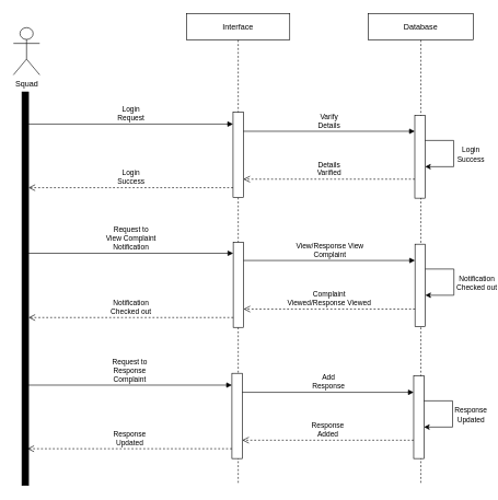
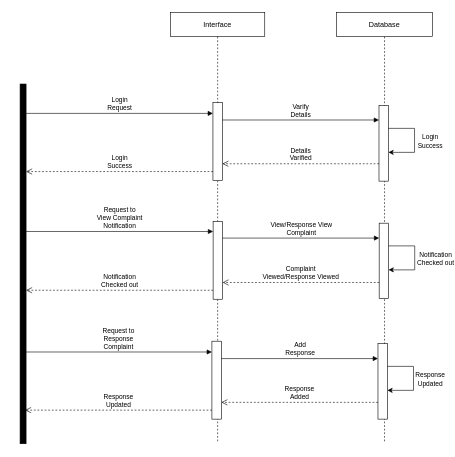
  <mxCell id="0" />
  <mxCell id="1" parent="0" />
  <mxCell id="2" value="" style="html=1;points=[[0,0,0,0,5],[0,1,0,0,-5],[1,0,0,0,5],[1,1,0,0,-5]];perimeter=orthogonalPerimeter;outlineConnect=0;targetShapes=umlLifeline;portConstraint=eastwest;newEdgeStyle={&quot;curved&quot;:0,&quot;rounded&quot;:0};fillColor=#000000;" parent="1" vertex="1"><mxGeometry x="33" y="139" width="10" height="600" as="geometry" /></mxCell>
- <mxCell id="3" value="Squad" style="shape=umlActor;verticalLabelPosition=bottom;verticalAlign=top;html=1;" parent="1" vertex="1"><mxGeometry x="20" y="41" width="40" height="72" as="geometry" /></mxCell>
  <mxCell id="4" value="Interface" style="shape=umlLifeline;perimeter=lifelinePerimeter;whiteSpace=wrap;html=1;container=0;dropTarget=0;collapsible=0;recursiveResize=0;outlineConnect=0;portConstraint=eastwest;newEdgeStyle={&quot;edgeStyle&quot;:&quot;elbowEdgeStyle&quot;,&quot;elbow&quot;:&quot;vertical&quot;,&quot;curved&quot;:0,&quot;rounded&quot;:0};" parent="1" vertex="1"><mxGeometry x="284" y="20" width="157.14" height="718" as="geometry" /></mxCell>
  <mxCell id="5" value="" style="html=1;points=[];perimeter=orthogonalPerimeter;outlineConnect=0;targetShapes=umlLifeline;portConstraint=eastwest;newEdgeStyle={&quot;edgeStyle&quot;:&quot;elbowEdgeStyle&quot;,&quot;elbow&quot;:&quot;vertical&quot;,&quot;curved&quot;:0,&quot;rounded&quot;:0};" parent="4" vertex="1"><mxGeometry x="70.71" y="150" width="15.71" height="130" as="geometry" /></mxCell>
  <mxCell id="6" value="Database" style="shape=umlLifeline;perimeter=lifelinePerimeter;whiteSpace=wrap;html=1;container=0;dropTarget=0;collapsible=0;recursiveResize=0;outlineConnect=0;portConstraint=eastwest;newEdgeStyle={&quot;edgeStyle&quot;:&quot;elbowEdgeStyle&quot;,&quot;elbow&quot;:&quot;vertical&quot;,&quot;curved&quot;:0,&quot;rounded&quot;:0};" parent="1" vertex="1"><mxGeometry x="561" y="20" width="160" height="717" as="geometry" /></mxCell>
  <mxCell id="7" value="" style="html=1;points=[];perimeter=orthogonalPerimeter;outlineConnect=0;targetShapes=umlLifeline;portConstraint=eastwest;newEdgeStyle={&quot;edgeStyle&quot;:&quot;elbowEdgeStyle&quot;,&quot;elbow&quot;:&quot;vertical&quot;,&quot;curved&quot;:0,&quot;rounded&quot;:0};" parent="6" vertex="1"><mxGeometry x="70.71" y="155.13" width="15.71" height="125.87" as="geometry" /></mxCell>
  <mxCell id="8" value="" style="edgeStyle=none;orthogonalLoop=1;jettySize=auto;html=1;rounded=0;" parent="6" edge="1"><mxGeometry width="100" relative="1" as="geometry"><mxPoint x="86.42" y="193" as="sourcePoint" /><mxPoint x="86.42" y="233" as="targetPoint" /><Array as="points"><mxPoint x="130" y="193" /><mxPoint x="130" y="233" /></Array></mxGeometry></mxCell>
  <mxCell id="9" value="Login&lt;br&gt;Success" style="edgeLabel;html=1;align=center;verticalAlign=middle;resizable=0;points=[];" parent="8" vertex="1" connectable="0"><mxGeometry x="0.016" y="2" relative="1" as="geometry"><mxPoint x="23" as="offset" /></mxGeometry></mxCell>
  <mxCell id="10" value="Login&lt;br&gt;Success" style="html=1;verticalAlign=bottom;endArrow=open;dashed=1;endSize=8;curved=0;rounded=0;" parent="1" source="5" edge="1"><mxGeometry relative="1" as="geometry"><mxPoint x="333" y="285" as="sourcePoint" /><mxPoint x="43" y="285" as="targetPoint" /></mxGeometry></mxCell>
  <mxCell id="11" value="Details&lt;br&gt;Varified" style="html=1;verticalAlign=bottom;endArrow=open;dashed=1;endSize=8;curved=0;rounded=0;" parent="1" source="7" edge="1"><mxGeometry relative="1" as="geometry"><mxPoint x="623" y="279" as="sourcePoint" /><mxPoint x="370.42" y="272" as="targetPoint" /></mxGeometry></mxCell>
  <mxCell id="12" value="Login&lt;br&gt;Request" style="html=1;verticalAlign=bottom;endArrow=block;curved=0;rounded=0;" parent="1" edge="1"><mxGeometry width="80" relative="1" as="geometry"><mxPoint x="43" y="188" as="sourcePoint" /><mxPoint x="354.71" y="188" as="targetPoint" /></mxGeometry></mxCell>
  <mxCell id="13" value="Varify&lt;br&gt;Details" style="html=1;verticalAlign=bottom;endArrow=block;curved=0;rounded=0;" parent="1" edge="1"><mxGeometry width="80" relative="1" as="geometry"><mxPoint x="370.42" y="199" as="sourcePoint" /><mxPoint x="631.71" y="199" as="targetPoint" /></mxGeometry></mxCell>
  <mxCell id="14" value="" style="html=1;points=[];perimeter=orthogonalPerimeter;outlineConnect=0;targetShapes=umlLifeline;portConstraint=eastwest;newEdgeStyle={&quot;edgeStyle&quot;:&quot;elbowEdgeStyle&quot;,&quot;elbow&quot;:&quot;vertical&quot;,&quot;curved&quot;:0,&quot;rounded&quot;:0};" parent="1" vertex="1"><mxGeometry x="355" y="368" width="15.71" height="130" as="geometry" /></mxCell>
  <mxCell id="15" value="" style="html=1;points=[];perimeter=orthogonalPerimeter;outlineConnect=0;targetShapes=umlLifeline;portConstraint=eastwest;newEdgeStyle={&quot;edgeStyle&quot;:&quot;elbowEdgeStyle&quot;,&quot;elbow&quot;:&quot;vertical&quot;,&quot;curved&quot;:0,&quot;rounded&quot;:0};" parent="1" vertex="1"><mxGeometry x="632" y="371.13" width="15.71" height="125.87" as="geometry" /></mxCell>
  <mxCell id="16" value="" style="edgeStyle=none;orthogonalLoop=1;jettySize=auto;html=1;rounded=0;" parent="1" edge="1"><mxGeometry width="100" relative="1" as="geometry"><mxPoint x="647.71" y="409" as="sourcePoint" /><mxPoint x="647.71" y="449" as="targetPoint" /><Array as="points"><mxPoint x="691.29" y="409" /><mxPoint x="691.29" y="449" /></Array></mxGeometry></mxCell>
  <mxCell id="17" value="Notification&lt;br&gt;Checked out" style="edgeLabel;html=1;align=center;verticalAlign=middle;resizable=0;points=[];" parent="16" vertex="1" connectable="0"><mxGeometry x="0.016" y="2" relative="1" as="geometry"><mxPoint x="32" as="offset" /></mxGeometry></mxCell>
  <mxCell id="18" value="Notification&lt;br&gt;Checked out" style="html=1;verticalAlign=bottom;endArrow=open;dashed=1;endSize=8;curved=0;rounded=0;" parent="1" edge="1"><mxGeometry relative="1" as="geometry"><mxPoint x="355" y="483" as="sourcePoint" /><mxPoint x="43" y="483" as="targetPoint" /></mxGeometry></mxCell>
  <mxCell id="19" value="Complaint&lt;br&gt;Viewed/Response Viewed" style="html=1;verticalAlign=bottom;endArrow=open;dashed=1;endSize=8;curved=0;rounded=0;" parent="1" edge="1"><mxGeometry relative="1" as="geometry"><mxPoint x="632" y="470.065" as="sourcePoint" /><mxPoint x="370.71" y="470.065" as="targetPoint" /></mxGeometry></mxCell>
  <mxCell id="20" value="Request to&lt;br&gt;View Complaint&lt;br&gt;Notification" style="html=1;verticalAlign=bottom;endArrow=block;curved=0;rounded=0;" parent="1" source="2" edge="1"><mxGeometry width="80" relative="1" as="geometry"><mxPoint x="53" y="389" as="sourcePoint" /><mxPoint x="355" y="385" as="targetPoint" /></mxGeometry></mxCell>
  <mxCell id="21" value="View/Response View&lt;br&gt;Complaint" style="html=1;verticalAlign=bottom;endArrow=block;curved=0;rounded=0;" parent="1" edge="1"><mxGeometry width="80" relative="1" as="geometry"><mxPoint x="370.71" y="396" as="sourcePoint" /><mxPoint x="632" y="396" as="targetPoint" /></mxGeometry></mxCell>
  <mxCell id="22" value="" style="html=1;points=[];perimeter=orthogonalPerimeter;outlineConnect=0;targetShapes=umlLifeline;portConstraint=eastwest;newEdgeStyle={&quot;edgeStyle&quot;:&quot;elbowEdgeStyle&quot;,&quot;elbow&quot;:&quot;vertical&quot;,&quot;curved&quot;:0,&quot;rounded&quot;:0};" parent="1" vertex="1"><mxGeometry x="353" y="568" width="15.71" height="130" as="geometry" /></mxCell>
  <mxCell id="23" value="" style="html=1;points=[];perimeter=orthogonalPerimeter;outlineConnect=0;targetShapes=umlLifeline;portConstraint=eastwest;newEdgeStyle={&quot;edgeStyle&quot;:&quot;elbowEdgeStyle&quot;,&quot;elbow&quot;:&quot;vertical&quot;,&quot;curved&quot;:0,&quot;rounded&quot;:0};" parent="1" vertex="1"><mxGeometry x="630" y="572.13" width="15.71" height="125.87" as="geometry" /></mxCell>
  <mxCell id="24" value="" style="edgeStyle=none;orthogonalLoop=1;jettySize=auto;html=1;rounded=0;" parent="1" edge="1"><mxGeometry width="100" relative="1" as="geometry"><mxPoint x="645.71" y="610" as="sourcePoint" /><mxPoint x="645.71" y="650" as="targetPoint" /><Array as="points"><mxPoint x="689.29" y="610" /><mxPoint x="689.29" y="650" /></Array></mxGeometry></mxCell>
  <mxCell id="25" value="Response&lt;br&gt;Updated" style="edgeLabel;html=1;align=center;verticalAlign=middle;resizable=0;points=[];" parent="24" vertex="1" connectable="0"><mxGeometry x="0.016" y="2" relative="1" as="geometry"><mxPoint x="25" as="offset" /></mxGeometry></mxCell>
  <mxCell id="26" value="Response&lt;br&gt;Updated" style="html=1;verticalAlign=bottom;endArrow=open;dashed=1;endSize=8;curved=0;rounded=0;" parent="1" source="22" edge="1"><mxGeometry relative="1" as="geometry"><mxPoint x="331.29" y="683" as="sourcePoint" /><mxPoint x="41.29" y="683" as="targetPoint" /></mxGeometry></mxCell>
  <mxCell id="27" value="Response&lt;br&gt;Added" style="html=1;verticalAlign=bottom;endArrow=open;dashed=1;endSize=8;curved=0;rounded=0;" parent="1" source="23" edge="1"><mxGeometry relative="1" as="geometry"><mxPoint x="621.29" y="677" as="sourcePoint" /><mxPoint x="368.71" y="670" as="targetPoint" /></mxGeometry></mxCell>
  <mxCell id="28" value="Request to&lt;br&gt;Response&lt;br&gt;Complaint" style="html=1;verticalAlign=bottom;endArrow=block;curved=0;rounded=0;" parent="1" edge="1"><mxGeometry width="80" relative="1" as="geometry"><mxPoint x="41.29" y="586" as="sourcePoint" /><mxPoint x="353" y="586" as="targetPoint" /></mxGeometry></mxCell>
  <mxCell id="29" value="Add&lt;br&gt;Response" style="html=1;verticalAlign=bottom;endArrow=block;curved=0;rounded=0;" parent="1" edge="1"><mxGeometry width="80" relative="1" as="geometry"><mxPoint x="368.71" y="597" as="sourcePoint" /><mxPoint x="630" y="597" as="targetPoint" /></mxGeometry></mxCell>
